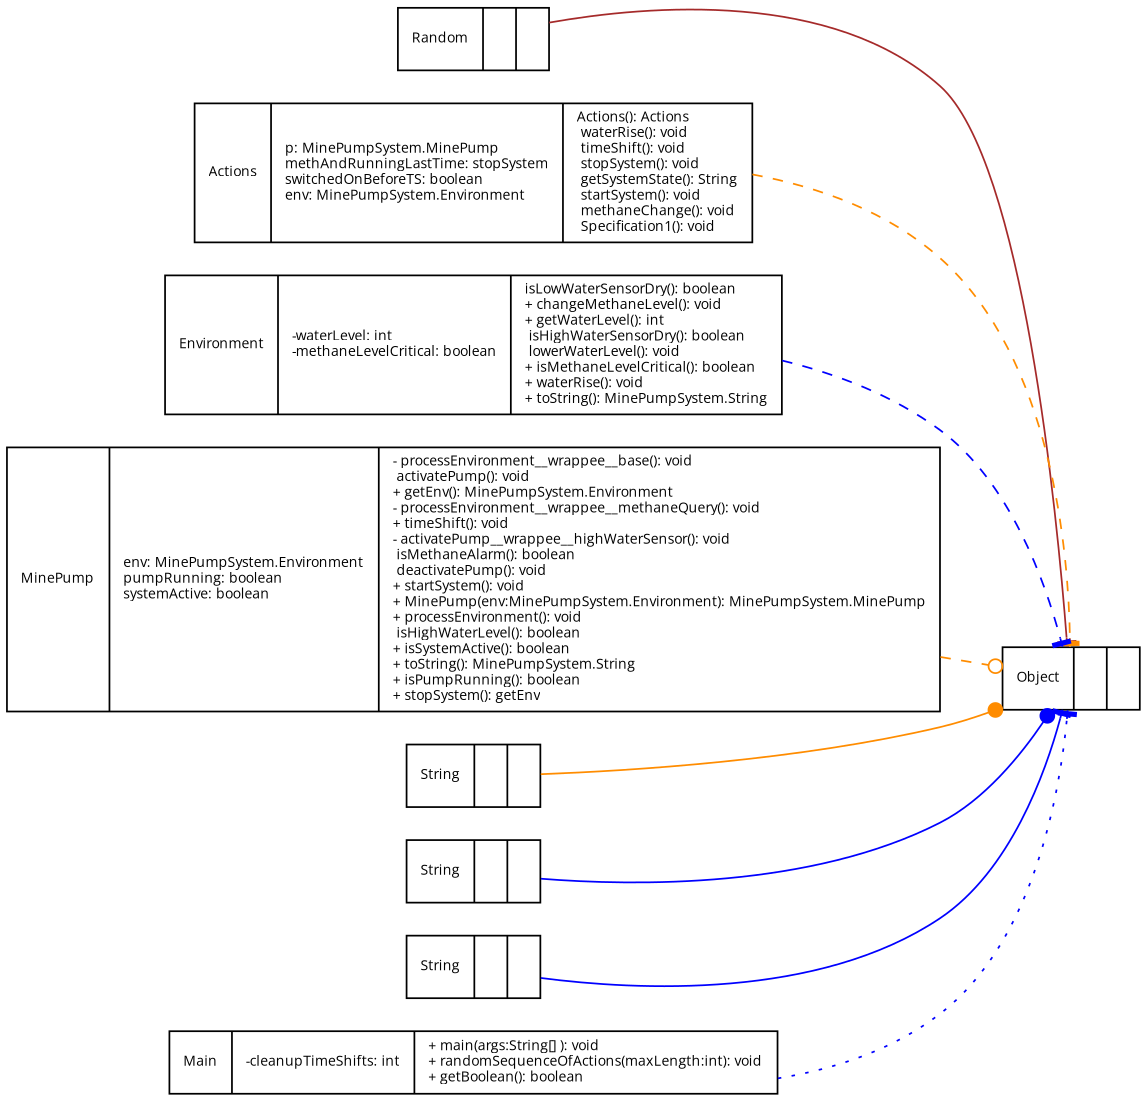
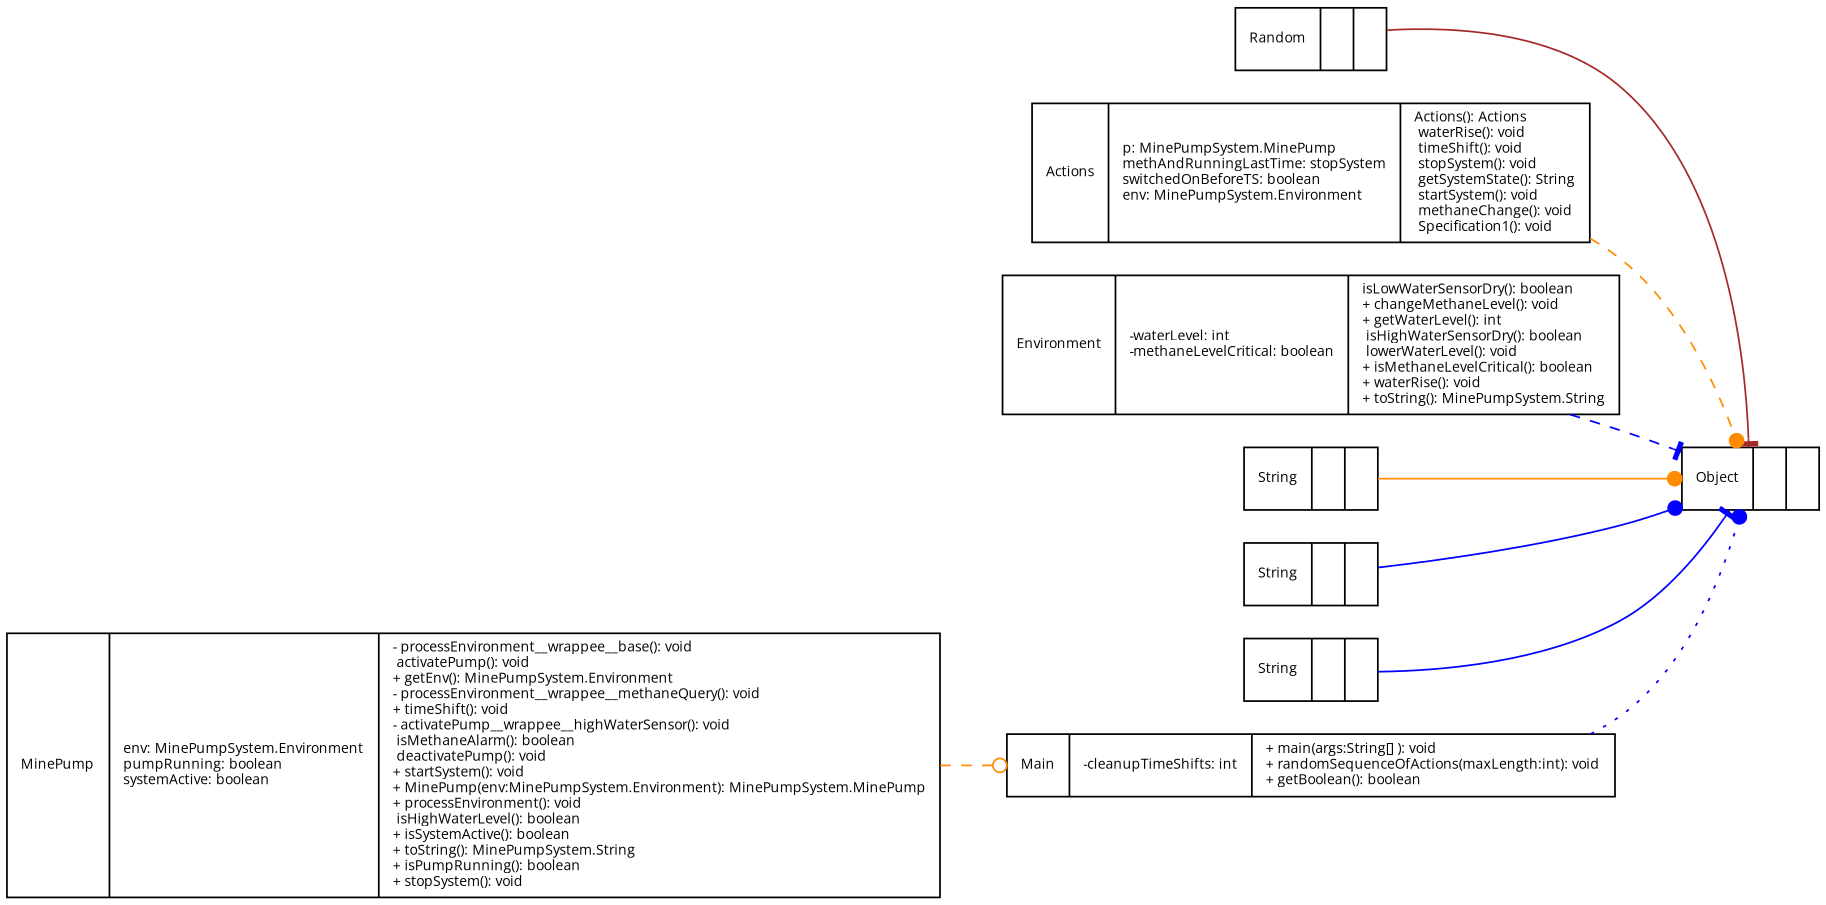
  digraph {
    fontname="Open Sans"
    fontsize=8
    rankdir=LR
    node [fontname="Open Sans" fontsize=8 shape=record]
    edge [arrowhead=tee arrowtail=none color=blue fontname="Open Sans" fontsize=8 style=solid]
    n1 [label="{Random||}"]
    n2 [label="{Object||}"]
    n3 [label="{Actions|p: MinePumpSystem.MinePump\lmethAndRunningLastTime: stopSystem\lswitchedOnBeforeTS: boolean\lenv: MinePumpSystem.Environment\l| Actions(): Actions\l waterRise(): void\l timeShift(): void\l stopSystem(): void\l getSystemState(): String\l startSystem(): void\l methaneChange(): void\l Specification1(): void\l}"]
    n4 [label="{Environment|-waterLevel: int\l-methaneLevelCritical: boolean\l| isLowWaterSensorDry(): boolean\l+ changeMethaneLevel(): void\l+ getWaterLevel(): int\l isHighWaterSensorDry(): boolean\l lowerWaterLevel(): void\l+ isMethaneLevelCritical(): boolean\l+ waterRise(): void\l+ toString(): MinePumpSystem.String\l}"]
-   n5 [label="{MinePump|env: MinePumpSystem.Environment\lpumpRunning: boolean\lsystemActive: boolean\l|- processEnvironment__wrappee__base(): void\l activatePump(): void\l+ getEnv(): MinePumpSystem.Environment\l- processEnvironment__wrappee__methaneQuery(): void\l+ timeShift(): void\l- activatePump__wrappee__highWaterSensor(): void\l isMethaneAlarm(): boolean\l deactivatePump(): void\l+ startSystem(): void\l+ MinePump(env:MinePumpSystem.Environment): MinePumpSystem.MinePump\l+ processEnvironment(): void\l isHighWaterLevel(): boolean\l+ isSystemActive(): boolean\l+ toString(): MinePumpSystem.String\l+ isPumpRunning(): boolean\l+ stopSystem(): getEnv\l}"]
+   n5 [label="{MinePump|env: MinePumpSystem.Environment\lpumpRunning: boolean\lsystemActive: boolean\l|- processEnvironment__wrappee__base(): void\l activatePump(): void\l+ getEnv(): MinePumpSystem.Environment\l- processEnvironment__wrappee__methaneQuery(): void\l+ timeShift(): void\l- activatePump__wrappee__highWaterSensor(): void\l isMethaneAlarm(): boolean\l deactivatePump(): void\l+ startSystem(): void\l+ MinePump(env:MinePumpSystem.Environment): MinePumpSystem.MinePump\l+ processEnvironment(): void\l isHighWaterLevel(): boolean\l+ isSystemActive(): boolean\l+ toString(): MinePumpSystem.String\l+ isPumpRunning(): boolean\l+ stopSystem(): void\l}"]
    n6 [label="{String||}"]
    n7 [label="{String||}"]
    n8 [label="{String||}"]
    n9 [label="{Main|-cleanupTimeShifts: int\l|+ main(args:String[] ): void\l+ randomSequenceOfActions(maxLength:int): void\l+ getBoolean(): boolean\l}"]
    n1 -> n2 [color=brown]
-   n3 -> n2 [color=darkorange style=dashed]
+   n3 -> n2 [arrowhead=dot color=darkorange style=dashed]
    n4 -> n2 [style=dashed]
-   n5 -> n2 [arrowhead=odot color=darkorange style=dashed]
+   n5 -> n9 [arrowhead=odot color=darkorange style=dashed]
    n6 -> n2 [arrowhead=dot color=darkorange]
    n7 -> n2 [arrowhead=dot]
    n8 -> n2
-   n9 -> n2 [style=dotted]
+   n9 -> n2 [arrowhead=dot style=dotted]
  }
